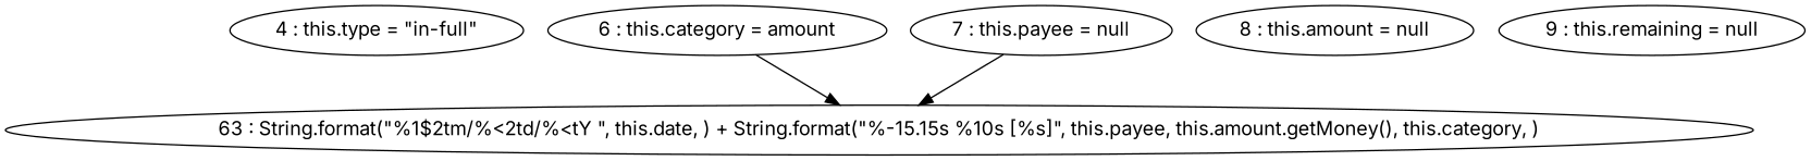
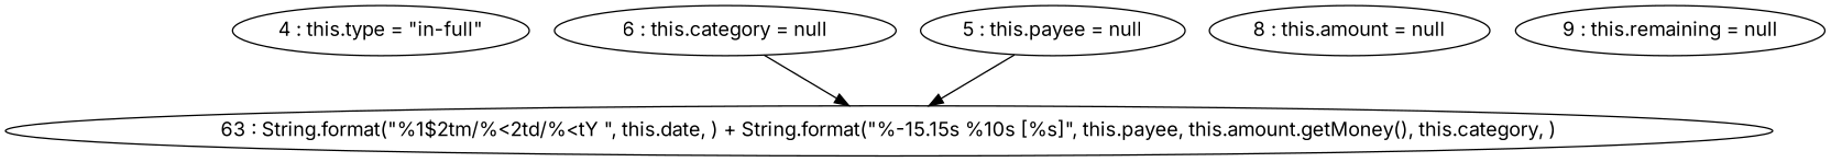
  digraph {
    fontname=Inter
    node [fontname=Inter]
    edge [fontname=Inter]
    "4 : this.type = \"in-full\""
-   "6 : this.category = null" [label="6 : this.category = amount"]
+   "6 : this.category = null"
    "63 : String.format(\"%1$2tm/%<2td/%<tY \", this.date, ) + String.format(\"%-15.15s %10s [%s]\", this.payee, this.amount.getMoney(), this.category, )"
-   "7 : this.payee = null"
+   "7 : this.payee = null" [label="5 : this.payee = null"]
    "8 : this.amount = null"
    "9 : this.remaining = null"
    "6 : this.category = null" -> "63 : String.format(\"%1$2tm/%<2td/%<tY \", this.date, ) + String.format(\"%-15.15s %10s [%s]\", this.payee, this.amount.getMoney(), this.category, )"
    "7 : this.payee = null" -> "63 : String.format(\"%1$2tm/%<2td/%<tY \", this.date, ) + String.format(\"%-15.15s %10s [%s]\", this.payee, this.amount.getMoney(), this.category, )"
  }
